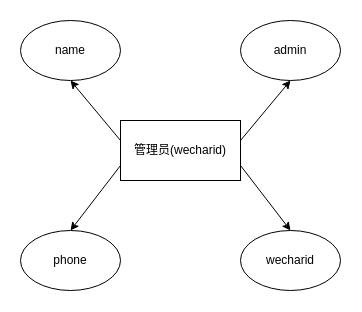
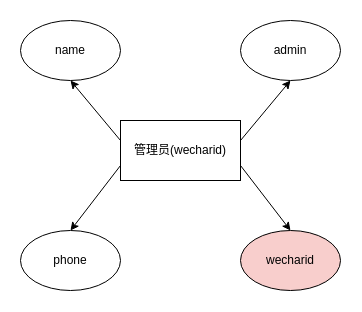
  <mxCell id="0" />
  <mxCell id="1" parent="0" />
  <mxCell id="2" style="orthogonalLoop=1;jettySize=auto;html=1;exitX=1;exitY=0.75;exitDx=0;exitDy=0;sourcePerimeterSpacing=4;rounded=1;" parent="1" source="4" edge="1"><mxGeometry relative="1" as="geometry"><mxPoint x="290" y="230" as="targetPoint" /></mxGeometry></mxCell>
  <mxCell id="3" style="orthogonalLoop=1;jettySize=auto;html=1;exitX=0;exitY=0.75;exitDx=0;exitDy=0;sourcePerimeterSpacing=4;rounded=1;" parent="1" source="4" edge="1"><mxGeometry relative="1" as="geometry"><mxPoint x="70" y="230" as="targetPoint" /></mxGeometry></mxCell>
  <mxCell id="4" value="&lt;font style=&quot;vertical-align: inherit&quot;&gt;&lt;font style=&quot;vertical-align: inherit&quot;&gt;管理员(wecharid)&lt;/font&gt;&lt;/font&gt;" style="rounded=0;whiteSpace=wrap;html=1;" parent="1" vertex="1"><mxGeometry x="120" y="120" width="120" height="60" as="geometry" /></mxCell>
  <mxCell id="5" value="" style="endArrow=classic;html=1;rounded=1;" parent="1" edge="1"><mxGeometry width="50" height="50" relative="1" as="geometry"><mxPoint x="240" y="140" as="sourcePoint" /><mxPoint x="290" y="80" as="targetPoint" /></mxGeometry></mxCell>
  <mxCell id="6" value="" style="endArrow=classic;html=1;rounded=1;" parent="1" edge="1"><mxGeometry width="50" height="50" relative="1" as="geometry"><mxPoint x="120" y="140" as="sourcePoint" /><mxPoint x="70" y="80" as="targetPoint" /></mxGeometry></mxCell>
  <mxCell id="7" value="admin" style="ellipse;whiteSpace=wrap;html=1;" parent="1" vertex="1"><mxGeometry x="240" y="20" width="100" height="60" as="geometry" /></mxCell>
  <mxCell id="8" value="phone" style="ellipse;whiteSpace=wrap;html=1;" parent="1" vertex="1"><mxGeometry x="20" y="230" width="100" height="60" as="geometry" /></mxCell>
- <mxCell id="9" value="wecharid" style="ellipse;whiteSpace=wrap;html=1;" parent="1" vertex="1"><mxGeometry x="240" y="230" width="100" height="60" as="geometry" /></mxCell>
+ <mxCell id="9" value="wecharid" style="ellipse;whiteSpace=wrap;html=1;fillColor=#f8cecc;" parent="1" vertex="1"><mxGeometry x="240" y="230" width="100" height="60" as="geometry" /></mxCell>
  <mxCell id="10" value="name" style="ellipse;whiteSpace=wrap;html=1;" parent="1" vertex="1"><mxGeometry x="20" y="20" width="100" height="60" as="geometry" /></mxCell>
